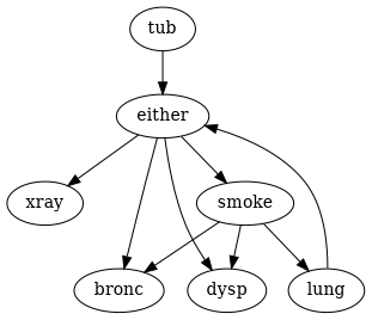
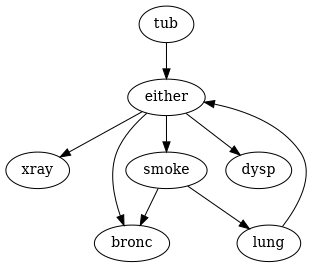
  digraph {
    either
    xray
    smoke
    bronc
    dysp
    lung
    tub
    either -> xray
    either -> smoke
    either -> bronc
    either -> dysp
    smoke -> bronc
-   smoke -> dysp
    smoke -> lung
    lung -> either
    tub -> either
  }
